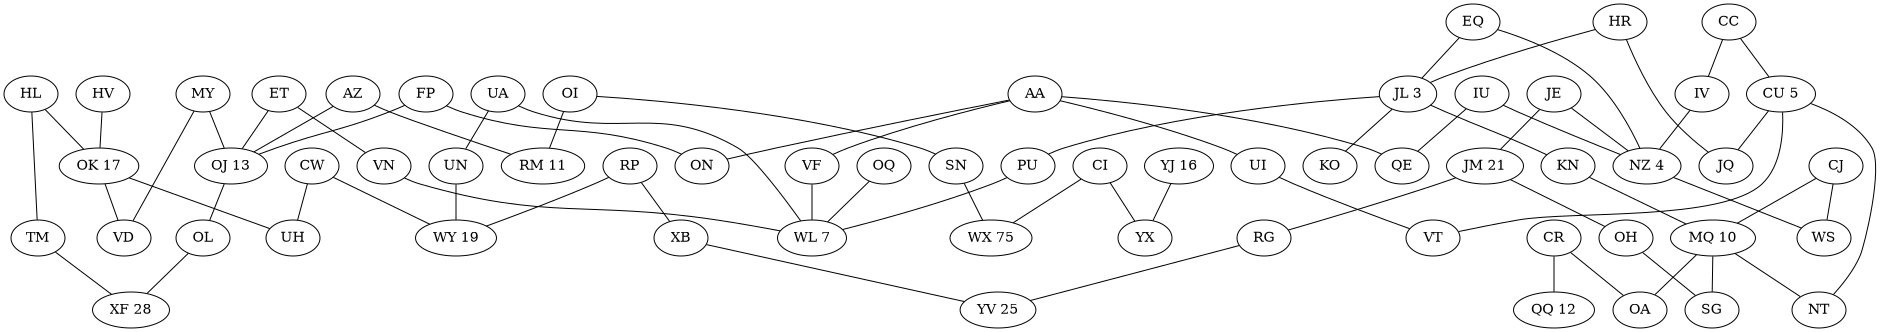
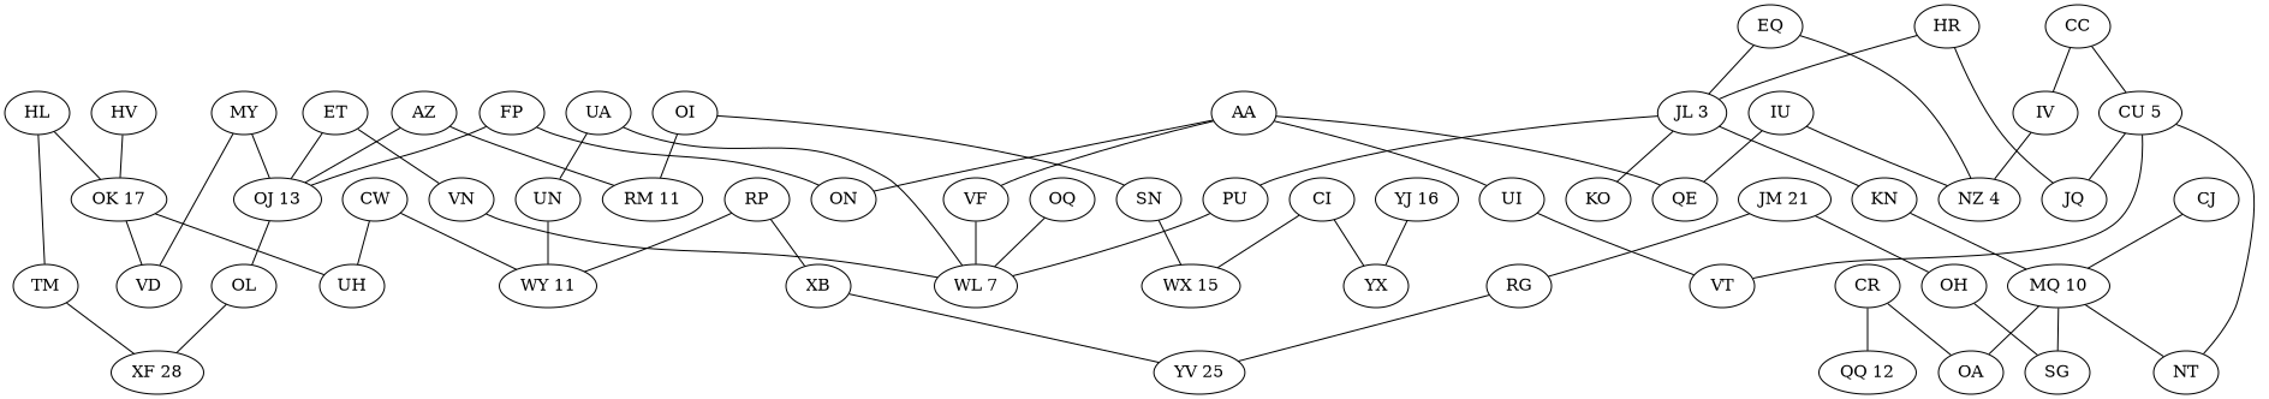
  graph {
    n1 [label="YV 25"]
    XB
    n3 [label="WL 7"]
    VN
    CW
    UH
-   n7 [label="WY 19"]
+   n7 [label="WY 11"]
    n8 [label="MQ 10"]
    OA
    NT
    SG
    KN
    CR
    n14 [label="QQ 12"]
    n15 [label="OK 17"]
    HV
    OQ
    VD
    n19 [label="JM 21"]
    RG
    OH
    AA
    ON
    UI
    QE
    VF
    VT
-   JE
    n29 [label="NZ 4"]
-   WS
    UN
    CC
    IV
    n34 [label="CU 5"]
    JQ
    PU
    UA
    n38 [label="OJ 13"]
    OL
    n40 [label="XF 28"]
    CJ
    TM
    RP
-   n44 [label="WX 75"]
+   n44 [label="WX 15"]
    SN
    HL
    ET
    FP
    IU
    n50 [label="YJ 16"]
    YX
    HR
    n53 [label="JL 3"]
    KO
    MY
    CI
    OI
    n58 [label="RM 11"]
    AZ
    EQ
    XB -- n1
    VN -- n3
    CW -- UH
    CW -- n7
    n8 -- OA
    n8 -- NT
    n8 -- SG
    KN -- n8
    CR -- OA
    CR -- n14
    n15 -- UH
    n15 -- VD
    HV -- n15
    OQ -- n3
    n19 -- RG
    n19 -- OH
    RG -- n1
    OH -- SG
    AA -- ON
    AA -- UI
    AA -- QE
    AA -- VF
    UI -- VT
    VF -- n3
-   JE -- n19
-   JE -- n29
-   n29 -- WS
    UN -- n7
    CC -- IV
    CC -- n34
    IV -- n29
    n34 -- NT
    n34 -- VT
    n34 -- JQ
    PU -- n3
    UA -- n3
    UA -- UN
    n38 -- OL
    OL -- n40
    CJ -- n8
-   CJ -- WS
    TM -- n40
    RP -- XB
    RP -- n7
    SN -- n44
    HL -- n15
    HL -- TM
    ET -- VN
    ET -- n38
    FP -- ON
    FP -- n38
    IU -- QE
    IU -- n29
    n50 -- YX
    HR -- JQ
    HR -- n53
    n53 -- KN
    n53 -- PU
    n53 -- KO
    MY -- VD
    MY -- n38
    CI -- n44
    CI -- YX
    OI -- SN
    OI -- n58
    AZ -- n38
    AZ -- n58
    EQ -- n29
    EQ -- n53
  }
